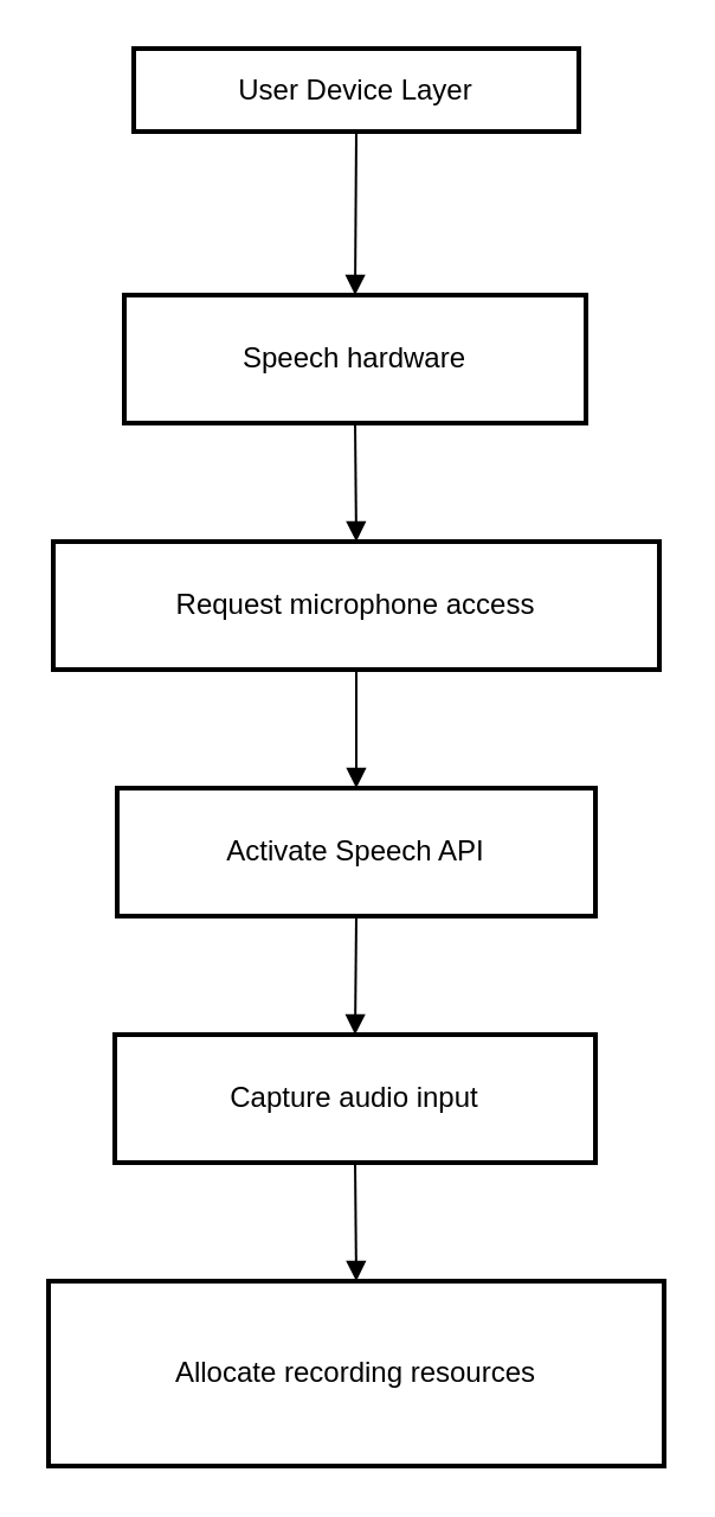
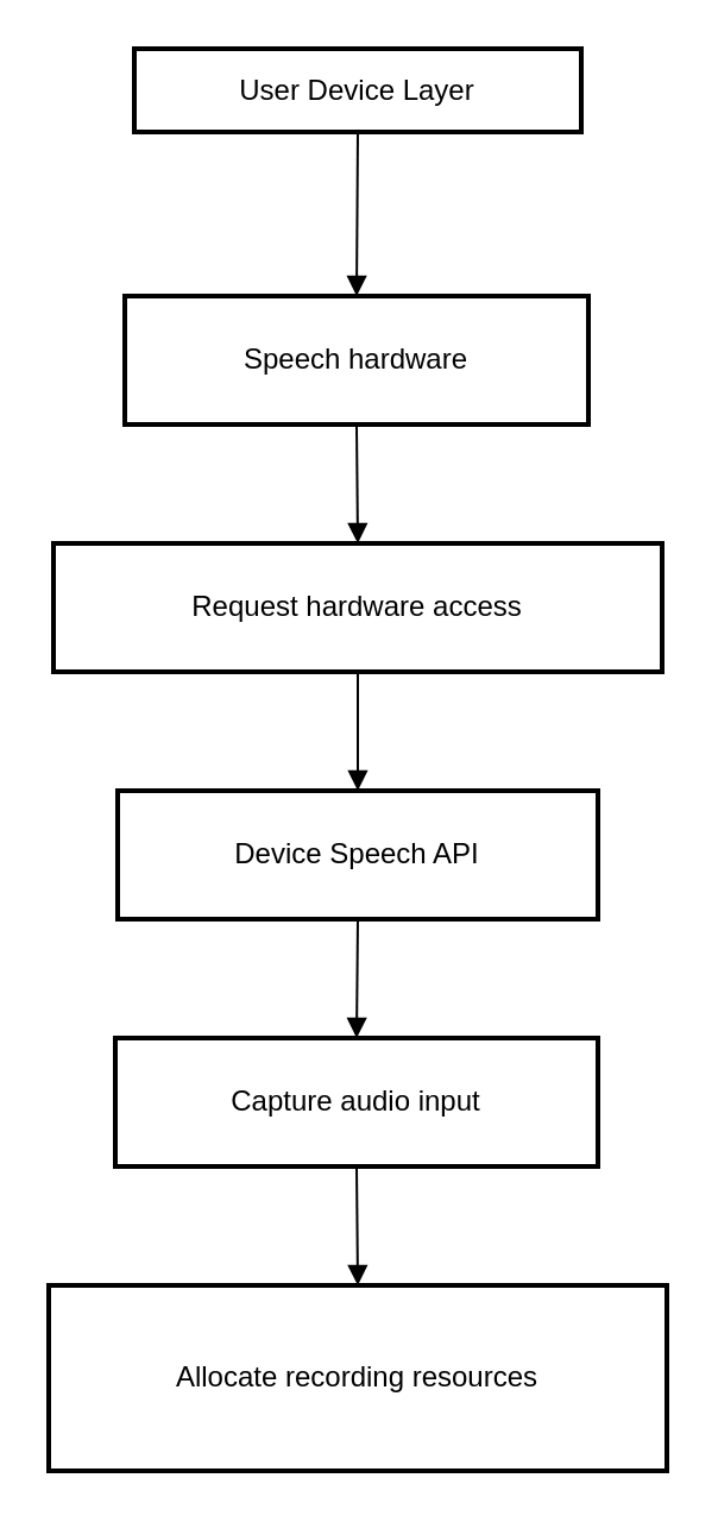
  <mxCell id="0" />
  <mxCell id="1" parent="0" />
  <mxCell id="2" value="User Device Layer" style="whiteSpace=wrap;strokeWidth=2;" vertex="1" parent="1"><mxGeometry x="56" y="20" width="188" height="35" as="geometry" /></mxCell>
  <mxCell id="3" value="Speech hardware" style="whiteSpace=wrap;strokeWidth=2;" vertex="1" parent="1"><mxGeometry x="52" y="124" width="195" height="54" as="geometry" /></mxCell>
- <mxCell id="4" value="Request microphone access" style="whiteSpace=wrap;strokeWidth=2;" vertex="1" parent="1"><mxGeometry x="22" y="228" width="256" height="54" as="geometry" /></mxCell>
- <mxCell id="5" value="Activate Speech API" style="whiteSpace=wrap;strokeWidth=2;" vertex="1" parent="1"><mxGeometry x="49" y="332" width="202" height="54" as="geometry" /></mxCell>
+ <mxCell id="4" value="Request hardware access" style="whiteSpace=wrap;strokeWidth=2;" vertex="1" parent="1"><mxGeometry x="22" y="228" width="256" height="54" as="geometry" /></mxCell>
+ <mxCell id="5" value="Device Speech API" style="whiteSpace=wrap;strokeWidth=2;" vertex="1" parent="1"><mxGeometry x="49" y="332" width="202" height="54" as="geometry" /></mxCell>
  <mxCell id="6" value="Capture audio input" style="whiteSpace=wrap;strokeWidth=2;" vertex="1" parent="1"><mxGeometry x="48" y="436" width="203" height="54" as="geometry" /></mxCell>
  <mxCell id="7" value="Allocate recording resources" style="whiteSpace=wrap;strokeWidth=2;" vertex="1" parent="1"><mxGeometry x="20" y="540" width="260" height="78" as="geometry" /></mxCell>
  <mxCell id="8" value="" style="curved=1;startArrow=none;endArrow=block;exitX=0.5;exitY=1;entryX=0.5;entryY=0;" edge="1" parent="1" source="2" target="3"><mxGeometry relative="1" as="geometry"><Array as="points" /></mxGeometry></mxCell>
  <mxCell id="9" value="" style="curved=1;startArrow=none;endArrow=block;exitX=0.5;exitY=1;entryX=0.5;entryY=0;" edge="1" parent="1" source="3" target="4"><mxGeometry relative="1" as="geometry"><Array as="points" /></mxGeometry></mxCell>
  <mxCell id="10" value="" style="curved=1;startArrow=none;endArrow=block;exitX=0.5;exitY=1;entryX=0.5;entryY=0;" edge="1" parent="1" source="4" target="5"><mxGeometry relative="1" as="geometry"><Array as="points" /></mxGeometry></mxCell>
  <mxCell id="11" value="" style="curved=1;startArrow=none;endArrow=block;exitX=0.5;exitY=1;entryX=0.5;entryY=0;" edge="1" parent="1" source="5" target="6"><mxGeometry relative="1" as="geometry"><Array as="points" /></mxGeometry></mxCell>
  <mxCell id="12" value="" style="curved=1;startArrow=none;endArrow=block;exitX=0.5;exitY=1;entryX=0.5;entryY=0;" edge="1" parent="1" source="6" target="7"><mxGeometry relative="1" as="geometry"><Array as="points" /></mxGeometry></mxCell>
